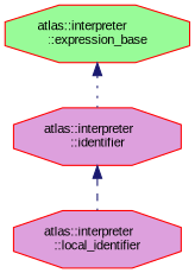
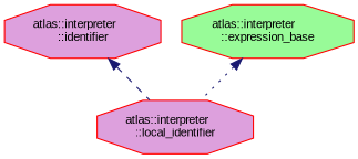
  digraph {
    fontname="Liberation Sans"
    node [color=red fillcolor=plum fontname="Liberation Sans" fontsize=10 shape=octagon style=filled]
    edge [color=midnightblue dir=back fontname="Liberation Sans" fontsize=10 labelfontname=Helvetica labelfontsize=10]
    n1 [fontcolor=black height=0.2 label="atlas::interpreter\l::identifier" width=0.4]
    n2 [height=0.2 label="atlas::interpreter\l::local_identifier" width=0.4]
    n3 [fillcolor=palegreen height=0.2 label="atlas::interpreter\l::expression_base" width=0.4]
    n1 -> n2 [style=dashed]
-   n3 -> n1 [style=dotted]
+   n3 -> n2 [style=dotted]
  }
